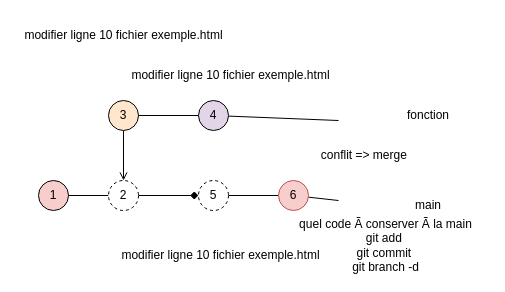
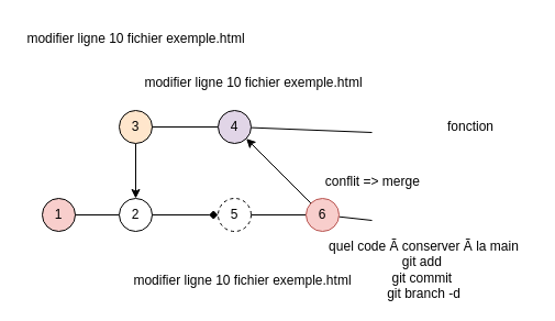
  <mxCell id="0" />
  <mxCell id="1" parent="0" />
  <mxCell id="2" value="" style="endArrow=none;html=1;startArrow=none;" parent="1" source="21" edge="1"><mxGeometry width="50" height="50" relative="1" as="geometry"><mxPoint x="48" y="200" as="sourcePoint" /><mxPoint x="338" y="200" as="targetPoint" /></mxGeometry></mxCell>
  <mxCell id="3" value="" style="endArrow=none;html=1;startArrow=none;" parent="1" source="14" edge="1"><mxGeometry width="50" height="50" relative="1" as="geometry"><mxPoint x="128" y="120" as="sourcePoint" /><mxPoint x="338" y="120" as="targetPoint" /></mxGeometry></mxCell>
- <mxCell id="4" value="main" style="text;html=1;strokeColor=none;fillColor=none;align=center;verticalAlign=middle;whiteSpace=wrap;rounded=0;" parent="1" vertex="1"><mxGeometry x="398" y="190" width="60" height="30" as="geometry" /></mxCell>
  <mxCell id="5" value="fonction" style="text;html=1;strokeColor=none;fillColor=none;align=center;verticalAlign=middle;whiteSpace=wrap;rounded=0;" parent="1" vertex="1"><mxGeometry x="398" y="100" width="60" height="30" as="geometry" /></mxCell>
  <mxCell id="6" value="" style="endArrow=none;html=1;" parent="1" target="7" edge="1"><mxGeometry width="50" height="50" relative="1" as="geometry"><mxPoint x="48" y="200" as="sourcePoint" /><mxPoint x="338" y="200" as="targetPoint" /></mxGeometry></mxCell>
  <mxCell id="7" value="1" style="ellipse;whiteSpace=wrap;html=1;fillColor=#f8cecc;" parent="1" vertex="1"><mxGeometry x="38" y="180" width="30" height="30" as="geometry" /></mxCell>
  <mxCell id="8" value="" style="endArrow=none;html=1;startArrow=none;" parent="1" source="7" target="9" edge="1"><mxGeometry width="50" height="50" relative="1" as="geometry"><mxPoint x="67.998" y="195.263" as="sourcePoint" /><mxPoint x="338" y="200" as="targetPoint" /></mxGeometry></mxCell>
- <mxCell id="9" value="2" style="ellipse;whiteSpace=wrap;html=1;dashed=1;" parent="1" vertex="1"><mxGeometry x="108" y="180" width="30" height="30" as="geometry" /></mxCell>
+ <mxCell id="9" value="2" style="ellipse;whiteSpace=wrap;html=1;" parent="1" vertex="1"><mxGeometry x="108" y="180" width="30" height="30" as="geometry" /></mxCell>
  <mxCell id="10" value="" style="endArrow=none;html=1;" parent="1" target="12" edge="1"><mxGeometry width="50" height="50" relative="1" as="geometry"><mxPoint x="128" y="120" as="sourcePoint" /><mxPoint x="338" y="120" as="targetPoint" /></mxGeometry></mxCell>
- <mxCell id="11" style="edgeStyle=none;html=1;entryX=0.5;entryY=0;entryDx=0;entryDy=0;endArrow=open;" parent="1" source="12" target="9" edge="1"><mxGeometry relative="1" as="geometry" /></mxCell>
+ <mxCell id="11" style="edgeStyle=none;html=1;entryX=0.5;entryY=0;entryDx=0;entryDy=0;" parent="1" source="12" target="9" edge="1"><mxGeometry relative="1" as="geometry" /></mxCell>
  <mxCell id="12" value="3" style="ellipse;whiteSpace=wrap;html=1;fillColor=#ffe6cc;" parent="1" vertex="1"><mxGeometry x="108" y="100" width="30" height="30" as="geometry" /></mxCell>
  <mxCell id="13" value="" style="endArrow=none;html=1;startArrow=none;" parent="1" source="12" target="14" edge="1"><mxGeometry width="50" height="50" relative="1" as="geometry"><mxPoint x="137.996" y="115.349" as="sourcePoint" /><mxPoint x="338" y="120" as="targetPoint" /></mxGeometry></mxCell>
  <mxCell id="14" value="4" style="ellipse;whiteSpace=wrap;html=1;fillColor=#e1d5e7;" parent="1" vertex="1"><mxGeometry x="198" y="100" width="30" height="30" as="geometry" /></mxCell>
  <mxCell id="15" value="" style="endArrow=diamond;html=1;startArrow=none;" parent="1" source="9" target="16" edge="1"><mxGeometry width="50" height="50" relative="1" as="geometry"><mxPoint x="137.996" y="195.349" as="sourcePoint" /><mxPoint x="338" y="200" as="targetPoint" /></mxGeometry></mxCell>
  <mxCell id="16" value="5" style="ellipse;whiteSpace=wrap;html=1;dashed=1;" parent="1" vertex="1"><mxGeometry x="198" y="180" width="30" height="30" as="geometry" /></mxCell>
  <mxCell id="17" value="modifier ligne 10 fichier exemple.html" style="text;html=1;strokeColor=none;fillColor=none;align=center;verticalAlign=middle;whiteSpace=wrap;rounded=0;" parent="1" vertex="1"><mxGeometry x="128" y="60" width="205" height="30" as="geometry" /></mxCell>
  <mxCell id="18" value="modifier ligne 10 fichier exemple.html" style="text;html=1;strokeColor=none;fillColor=none;align=center;verticalAlign=middle;whiteSpace=wrap;rounded=0;" parent="1" vertex="1"><mxGeometry x="118" y="240" width="205" height="30" as="geometry" /></mxCell>
  <mxCell id="19" value="" style="endArrow=none;html=1;startArrow=none;" parent="1" source="16" target="21" edge="1"><mxGeometry width="50" height="50" relative="1" as="geometry"><mxPoint x="227.988" y="195.6" as="sourcePoint" /><mxPoint x="338" y="200" as="targetPoint" /></mxGeometry></mxCell>
+ <mxCell id="20" style="edgeStyle=none;html=1;entryX=1;entryY=1;entryDx=0;entryDy=0;" parent="1" source="21" target="14" edge="1"><mxGeometry relative="1" as="geometry" /></mxCell>
  <mxCell id="21" value="6" style="ellipse;whiteSpace=wrap;html=1;fillColor=#f8cecc;strokeColor=#b85450;" parent="1" vertex="1"><mxGeometry x="278" y="180" width="30" height="30" as="geometry" /></mxCell>
- <mxCell id="22" value="conflit =&amp;gt; merge&amp;nbsp;" style="text;html=1;strokeColor=none;fillColor=none;align=center;verticalAlign=middle;whiteSpace=wrap;rounded=0;" parent="1" vertex="1"><mxGeometry x="298" y="140" width="135" height="30" as="geometry" /></mxCell>
+ <mxCell id="22" value="conflit =&amp;gt; merge&amp;nbsp;" style="text;html=1;strokeColor=none;fillColor=none;align=center;verticalAlign=middle;whiteSpace=wrap;rounded=0;" parent="1" vertex="1"><mxGeometry x="273" y="150" width="135" height="30" as="geometry" /></mxCell>
  <mxCell id="23" value="quel code Ã  conserver Ã  la main&lt;br&gt;git add&amp;nbsp;&lt;br&gt;git commit&amp;nbsp;&lt;br&gt;git branch -d" style="text;html=1;strokeColor=none;fillColor=none;align=center;verticalAlign=middle;whiteSpace=wrap;rounded=0;" vertex="1" parent="1"><mxGeometry x="288" y="230" width="195" height="30" as="geometry" /></mxCell>
  <mxCell id="24" value="modifier ligne 10 fichier exemple.html" style="text;html=1;strokeColor=none;fillColor=none;align=center;verticalAlign=middle;whiteSpace=wrap;rounded=0;" vertex="1" parent="1"><mxGeometry x="20.5" y="20" width="205" height="30" as="geometry" /></mxCell>
